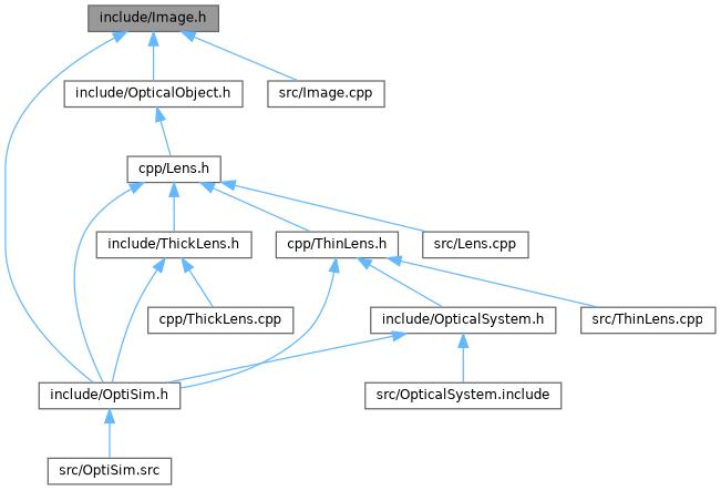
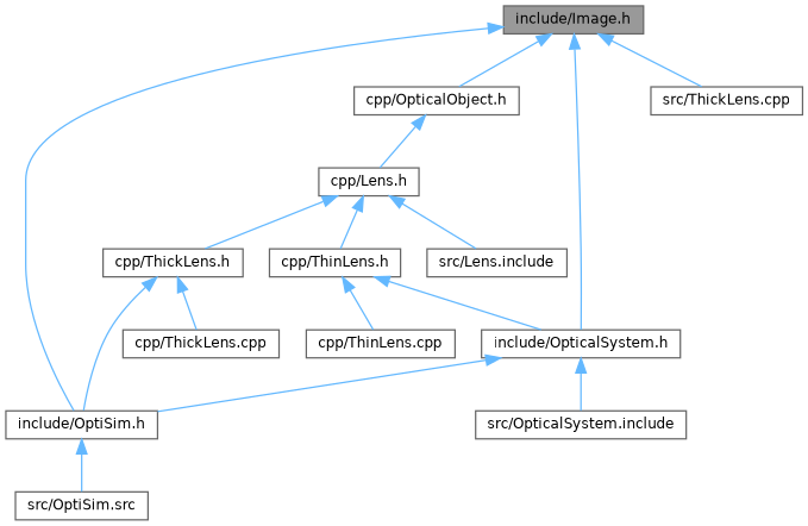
  digraph {
    node [color=grey40 fillcolor=white fontname=Helvetica fontsize=10 shape=box style=filled]
    edge [color=steelblue1 dir=back fontname=Helvetica fontsize=10 labelfontname=Helvetica labelfontsize=10 style=solid]
    n1 [color=gray40 fillcolor=grey60 fontcolor=black height=0.2 label="include/Image.h" width=0.4]
    n2 [height=0.2 label="include/OptiSim.h" width=0.4]
-   n3 [height=0.2 label="include/OpticalObject.h" width=0.4]
+   n3 [height=0.2 label="cpp/OpticalObject.h" width=0.4]
    n4 [height=0.2 label="include/OpticalSystem.h" width=0.4]
-   n5 [height=0.2 label="src/Image.cpp" width=0.4]
+   n5 [height=0.2 label="src/ThickLens.cpp" width=0.4]
    n6 [height=0.2 label="src/OptiSim.src" width=0.4]
    n7 [height=0.2 label="cpp/Lens.h" width=0.4]
    n8 [height=0.2 label="src/OpticalSystem.include" width=0.4]
-   n9 [height=0.2 label="include/ThickLens.h" width=0.4]
+   n9 [height=0.2 label="cpp/ThickLens.h" width=0.4]
    n10 [height=0.2 label="cpp/ThinLens.h" width=0.4]
-   n11 [height=0.2 label="src/Lens.cpp" width=0.4]
+   n11 [height=0.2 label="src/Lens.include" width=0.4]
    n12 [height=0.2 label="cpp/ThickLens.cpp" width=0.4]
-   n13 [height=0.2 label="src/ThinLens.cpp" width=0.4]
+   n13 [height=0.2 label="cpp/ThinLens.cpp" width=0.4]
    n1 -> n2
    n1 -> n3
+   n1 -> n4
    n1 -> n5
    n2 -> n6
    n3 -> n7
    n4 -> n2
    n4 -> n8
-   n7 -> n2
    n7 -> n9
    n7 -> n10
    n7 -> n11
    n9 -> n2
    n9 -> n12
-   n10 -> n2
    n10 -> n4
    n10 -> n13
  }
